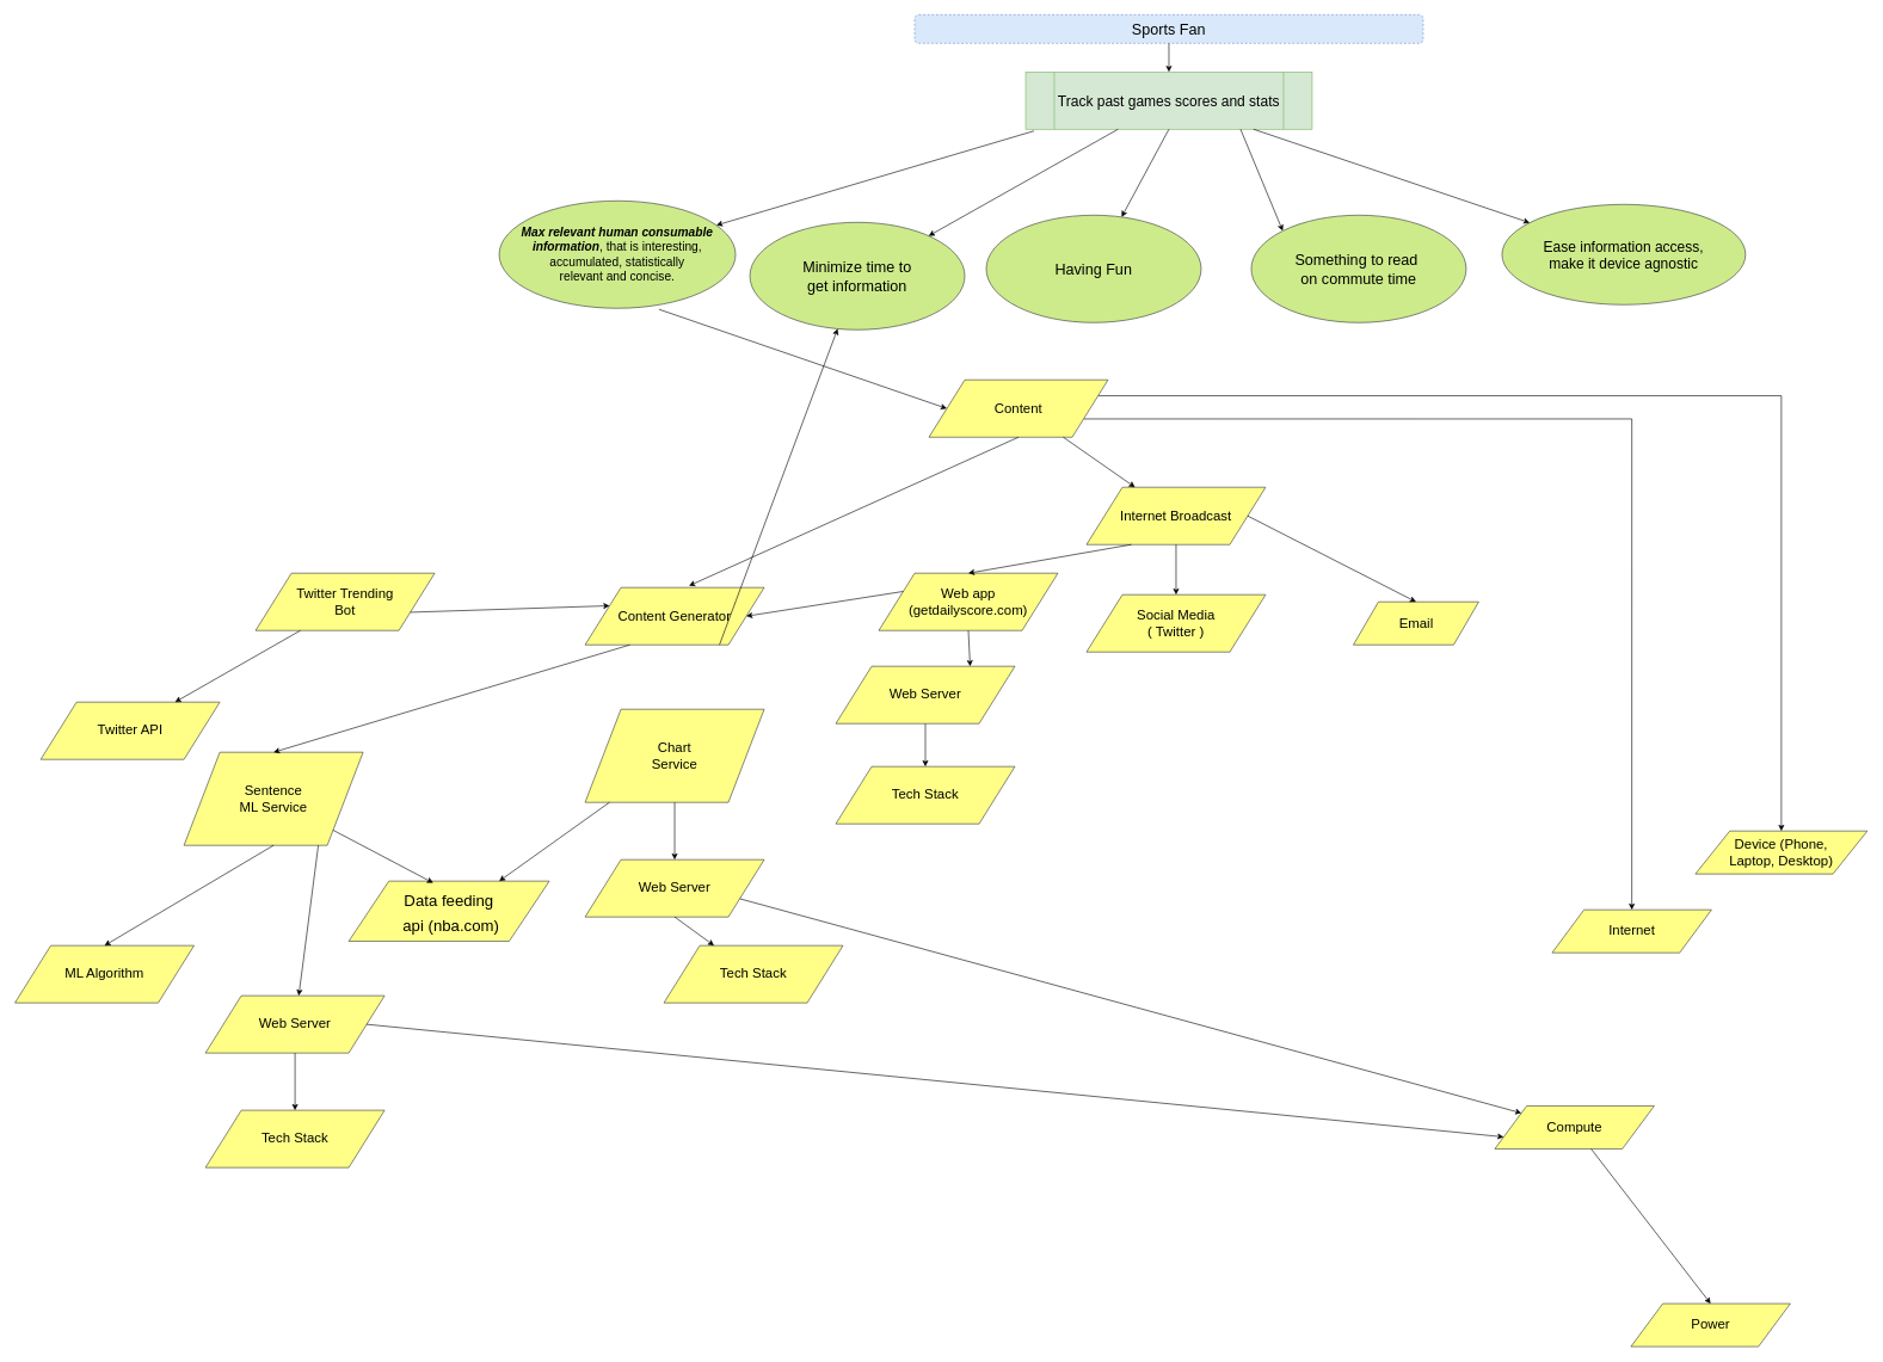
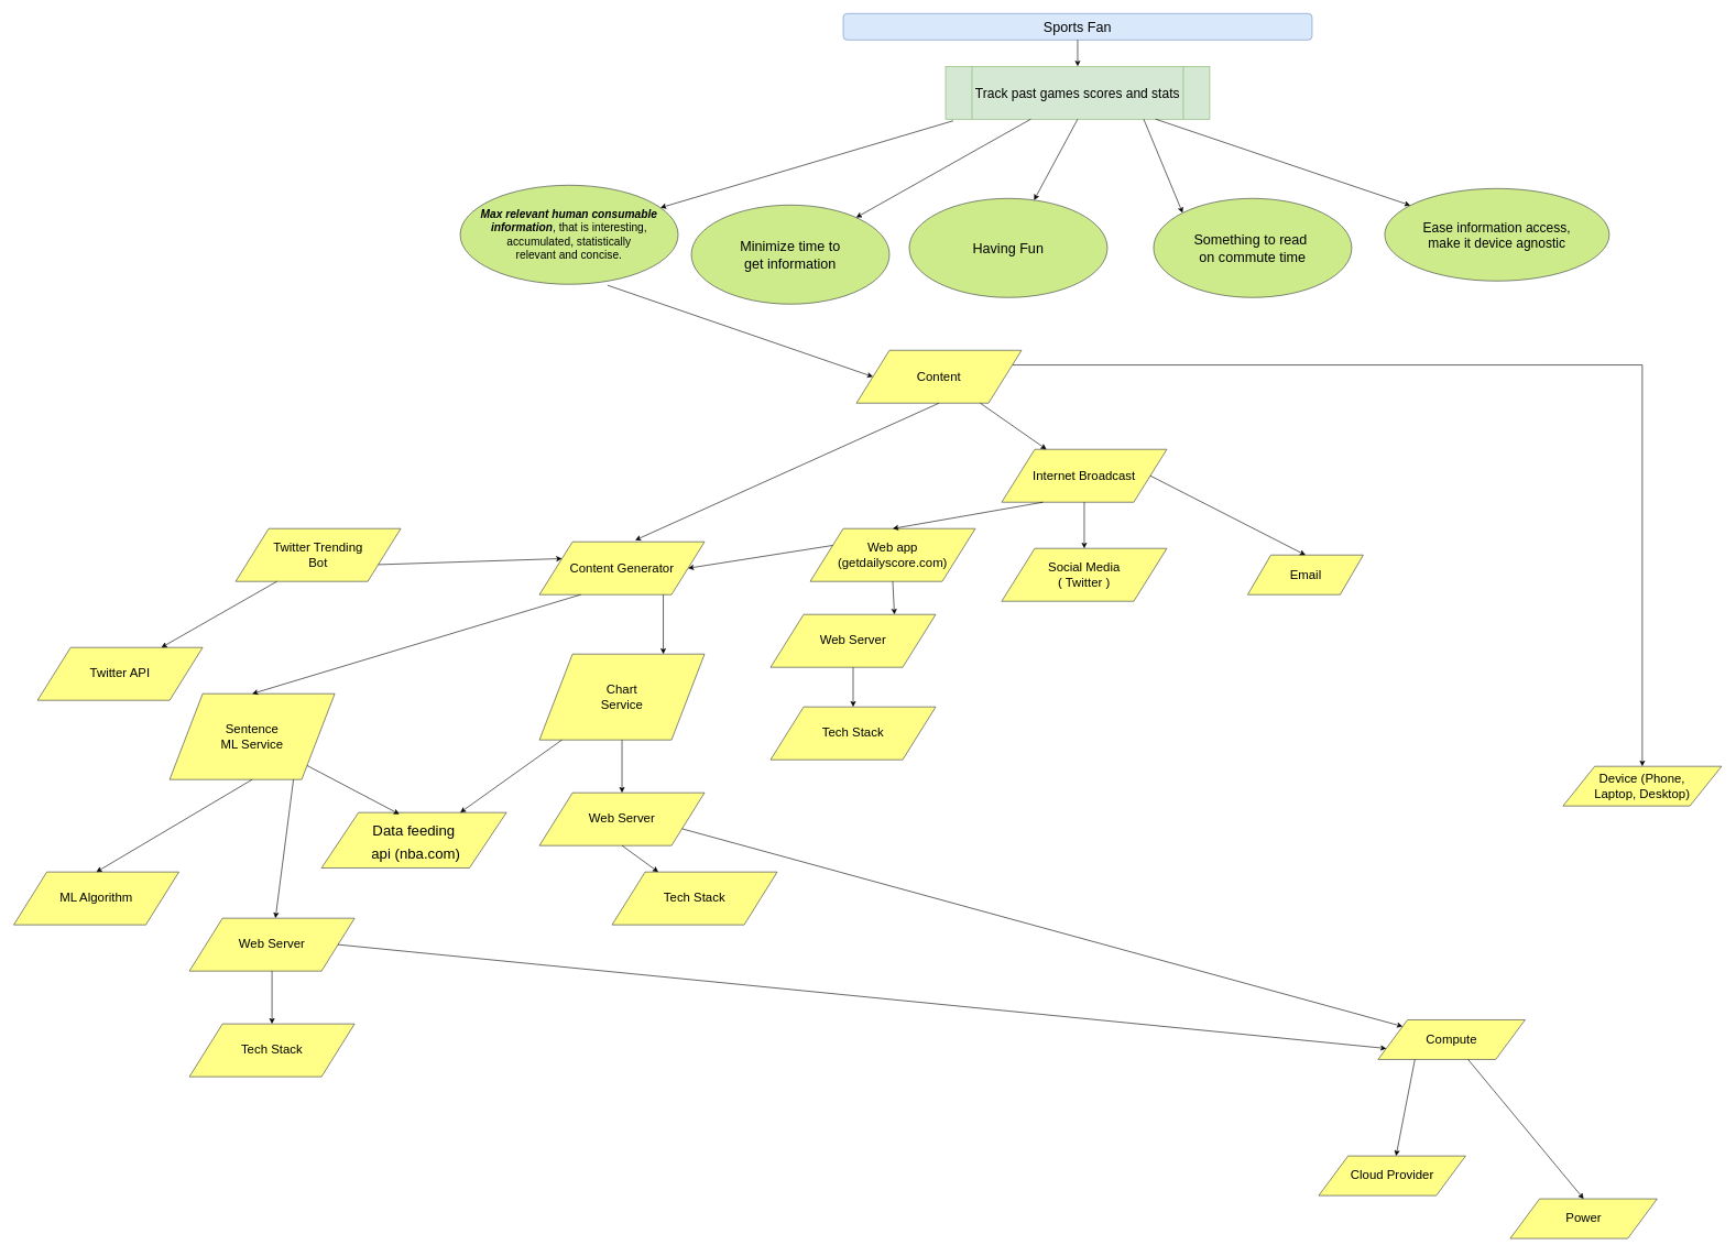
  <mxCell id="0" />
  <mxCell id="1" parent="0" />
- <mxCell id="2" value="Sports Fan" style="rounded=1;whiteSpace=wrap;html=1;fillColor=#dae8fc;strokeColor=#6c8ebf;fontSize=21;dashed=1;" parent="1" vertex="1"><mxGeometry x="1276" y="20" width="710" height="40" as="geometry" /></mxCell>
+ <mxCell id="2" value="Sports Fan" style="rounded=1;whiteSpace=wrap;html=1;fillColor=#dae8fc;strokeColor=#6c8ebf;fontSize=21;" parent="1" vertex="1"><mxGeometry x="1276" y="20" width="710" height="40" as="geometry" /></mxCell>
  <mxCell id="3" value="Track past games scores and stats" style="shape=process;whiteSpace=wrap;html=1;backgroundOutline=1;fillColor=#d5e8d4;strokeColor=#82b366;fontSize=20;fontStyle=0" parent="1" vertex="1"><mxGeometry x="1431" y="100" width="400" height="80" as="geometry" /></mxCell>
  <mxCell id="4" value="&lt;span style=&quot;font-size: 17px&quot;&gt;&lt;b style=&quot;font-style: italic ; font-size: 17px&quot;&gt;Max relevant human consumable &lt;br&gt;information&lt;/b&gt;&lt;/span&gt;, that is interesting, accumulated, statistically &lt;br&gt;relevant and concise." style="ellipse;whiteSpace=wrap;html=1;fillColor=#cdeb8b;strokeColor=#36393d;fontSize=17;" parent="1" vertex="1"><mxGeometry x="696" y="280" width="330" height="150" as="geometry" /></mxCell>
  <mxCell id="5" value="Minimize time to &lt;br&gt;get information" style="ellipse;whiteSpace=wrap;html=1;fillColor=#cdeb8b;strokeColor=#36393d;fontSize=21;" parent="1" vertex="1"><mxGeometry x="1046" y="310" width="300" height="150" as="geometry" /></mxCell>
  <mxCell id="6" value="Ease information access, &lt;br&gt;make it device agnostic" style="ellipse;whiteSpace=wrap;html=1;fillColor=#cdeb8b;strokeColor=#36393d;fontSize=20;" parent="1" vertex="1"><mxGeometry x="2096" y="285" width="340" height="140" as="geometry" /></mxCell>
  <mxCell id="7" value="" style="endArrow=classic;html=1;exitX=0.029;exitY=1.03;exitDx=0;exitDy=0;exitPerimeter=0;" parent="1" source="3" target="4" edge="1"><mxGeometry width="50" height="50" relative="1" as="geometry"><mxPoint x="1116" y="480" as="sourcePoint" /><mxPoint x="906" y="790" as="targetPoint" /></mxGeometry></mxCell>
  <mxCell id="8" value="" style="endArrow=classic;html=1;" parent="1" source="3" target="5" edge="1"><mxGeometry width="50" height="50" relative="1" as="geometry"><mxPoint x="846" y="720" as="sourcePoint" /><mxPoint x="896" y="670" as="targetPoint" /></mxGeometry></mxCell>
  <mxCell id="9" value="" style="endArrow=classic;html=1;" parent="1" source="3" target="6" edge="1"><mxGeometry width="50" height="50" relative="1" as="geometry"><mxPoint x="846" y="720" as="sourcePoint" /><mxPoint x="896" y="670" as="targetPoint" /></mxGeometry></mxCell>
  <mxCell id="10" value="" style="endArrow=classic;html=1;fontSize=19;" parent="1" source="2" target="3" edge="1"><mxGeometry width="50" height="50" relative="1" as="geometry"><mxPoint x="886" y="420" as="sourcePoint" /><mxPoint x="936" y="370" as="targetPoint" /></mxGeometry></mxCell>
  <mxCell id="11" value="Email" style="shape=parallelogram;perimeter=parallelogramPerimeter;whiteSpace=wrap;html=1;fontSize=19;fillColor=#ffff88;strokeColor=#36393d;" parent="1" vertex="1"><mxGeometry x="1888.5" y="840" width="175" height="60" as="geometry" /></mxCell>
  <mxCell id="12" value="Device (Phone, &lt;br&gt;Laptop, Desktop)" style="shape=parallelogram;perimeter=parallelogramPerimeter;whiteSpace=wrap;html=1;fontSize=19;fillColor=#ffff88;strokeColor=#36393d;" parent="1" vertex="1"><mxGeometry x="2366" y="1160" width="240" height="60" as="geometry" /></mxCell>
- <mxCell id="13" value="Internet" style="shape=parallelogram;perimeter=parallelogramPerimeter;whiteSpace=wrap;html=1;fontSize=19;fillColor=#ffff88;strokeColor=#36393d;" parent="1" vertex="1"><mxGeometry x="2166" y="1270" width="222.5" height="60" as="geometry" /></mxCell>
  <mxCell id="14" value="&lt;font style=&quot;font-size: 22px&quot;&gt;Data feeding&lt;br&gt;&amp;nbsp;api (nba.com)&lt;/font&gt;" style="shape=parallelogram;perimeter=parallelogramPerimeter;whiteSpace=wrap;html=1;fontSize=29;fillColor=#ffff88;strokeColor=#36393d;" parent="1" vertex="1"><mxGeometry x="486" y="1230" width="280" height="83.91" as="geometry" /></mxCell>
  <mxCell id="15" value="Web app &lt;br&gt;(getdailyscore.com)" style="shape=parallelogram;perimeter=parallelogramPerimeter;whiteSpace=wrap;html=1;fontSize=19;fillColor=#ffff88;strokeColor=#36393d;" parent="1" vertex="1"><mxGeometry x="1226" y="800" width="250" height="80" as="geometry" /></mxCell>
  <mxCell id="16" value="Having Fun" style="ellipse;whiteSpace=wrap;html=1;fillColor=#cdeb8b;strokeColor=#36393d;fontSize=21;" parent="1" vertex="1"><mxGeometry x="1376" y="300" width="300" height="150" as="geometry" /></mxCell>
  <mxCell id="17" value="Something to read&amp;nbsp;&lt;br&gt;on commute time" style="ellipse;whiteSpace=wrap;html=1;fillColor=#cdeb8b;strokeColor=#36393d;fontSize=21;" parent="1" vertex="1"><mxGeometry x="1746" y="300" width="300" height="150" as="geometry" /></mxCell>
  <mxCell id="18" value="" style="endArrow=classic;html=1;exitX=0.5;exitY=1;exitDx=0;exitDy=0;" parent="1" source="3" target="16" edge="1"><mxGeometry width="50" height="50" relative="1" as="geometry"><mxPoint x="946" y="640" as="sourcePoint" /><mxPoint x="996" y="590" as="targetPoint" /></mxGeometry></mxCell>
  <mxCell id="19" value="" style="endArrow=classic;html=1;exitX=0.75;exitY=1;exitDx=0;exitDy=0;entryX=0;entryY=0;entryDx=0;entryDy=0;" parent="1" source="3" target="17" edge="1"><mxGeometry width="50" height="50" relative="1" as="geometry"><mxPoint x="1586" y="600" as="sourcePoint" /><mxPoint x="1636" y="550" as="targetPoint" /></mxGeometry></mxCell>
  <mxCell id="20" style="edgeStyle=orthogonalEdgeStyle;rounded=0;orthogonalLoop=1;jettySize=auto;html=1;exitX=1;exitY=0.25;exitDx=0;exitDy=0;entryX=0.5;entryY=0;entryDx=0;entryDy=0;" parent="1" source="22" target="12" edge="1"><mxGeometry relative="1" as="geometry" /></mxCell>
- <mxCell id="21" style="edgeStyle=orthogonalEdgeStyle;rounded=0;orthogonalLoop=1;jettySize=auto;html=1;exitX=1;exitY=0.75;exitDx=0;exitDy=0;entryX=0.5;entryY=0;entryDx=0;entryDy=0;" parent="1" source="22" target="13" edge="1"><mxGeometry relative="1" as="geometry" /></mxCell>
  <mxCell id="22" value="Content" style="shape=parallelogram;perimeter=parallelogramPerimeter;whiteSpace=wrap;html=1;fontSize=19;fillColor=#ffff88;strokeColor=#36393d;" parent="1" vertex="1"><mxGeometry x="1296" y="530" width="250" height="80" as="geometry" /></mxCell>
  <mxCell id="23" value="Internet Broadcast" style="shape=parallelogram;perimeter=parallelogramPerimeter;whiteSpace=wrap;html=1;fontSize=19;fillColor=#ffff88;strokeColor=#36393d;" parent="1" vertex="1"><mxGeometry x="1516" y="680" width="250" height="80" as="geometry" /></mxCell>
  <mxCell id="24" value="Social Media &lt;br&gt;( Twitter )" style="shape=parallelogram;perimeter=parallelogramPerimeter;whiteSpace=wrap;html=1;fontSize=19;fillColor=#ffff88;strokeColor=#36393d;" parent="1" vertex="1"><mxGeometry x="1516" width="250" height="80" as="geometry" y="830" /></mxCell>
  <mxCell id="25" value="Content Generator" style="shape=parallelogram;perimeter=parallelogramPerimeter;whiteSpace=wrap;html=1;fontSize=19;fillColor=#ffff88;strokeColor=#36393d;" parent="1" vertex="1"><mxGeometry x="816" y="820" width="250" height="80" as="geometry" /></mxCell>
  <mxCell id="26" value="Chart&lt;br&gt;Service" style="shape=parallelogram;perimeter=parallelogramPerimeter;whiteSpace=wrap;html=1;fontSize=19;fillColor=#ffff88;strokeColor=#36393d;" parent="1" vertex="1"><mxGeometry x="816" y="990" width="250" height="130" as="geometry" /></mxCell>
  <mxCell id="27" value="Web Server" style="shape=parallelogram;perimeter=parallelogramPerimeter;whiteSpace=wrap;html=1;fontSize=19;fillColor=#ffff88;strokeColor=#36393d;" parent="1" vertex="1"><mxGeometry x="1166" y="930" width="250" height="80" as="geometry" /></mxCell>
  <mxCell id="28" value="Tech Stack" style="shape=parallelogram;perimeter=parallelogramPerimeter;whiteSpace=wrap;html=1;fontSize=19;fillColor=#ffff88;strokeColor=#36393d;" parent="1" vertex="1"><mxGeometry x="1166" y="1070" width="250" height="80" as="geometry" /></mxCell>
  <mxCell id="29" value="Web Server" style="shape=parallelogram;perimeter=parallelogramPerimeter;whiteSpace=wrap;html=1;fontSize=19;fillColor=#ffff88;strokeColor=#36393d;" parent="1" vertex="1"><mxGeometry x="816" y="1200" width="250" height="80" as="geometry" /></mxCell>
  <mxCell id="30" value="Tech Stack" style="shape=parallelogram;perimeter=parallelogramPerimeter;whiteSpace=wrap;html=1;fontSize=19;fillColor=#ffff88;strokeColor=#36393d;" parent="1" vertex="1"><mxGeometry x="926" y="1320" width="250" height="80" as="geometry" /></mxCell>
  <mxCell id="31" value="Compute" style="shape=parallelogram;perimeter=parallelogramPerimeter;whiteSpace=wrap;html=1;fontSize=19;fillColor=#ffff88;strokeColor=#36393d;" parent="1" vertex="1"><mxGeometry x="2086" y="1543.91" width="222.5" height="60" as="geometry" /></mxCell>
- <mxCell id="32" value="Power" style="shape=parallelogram;perimeter=parallelogramPerimeter;whiteSpace=wrap;html=1;fontSize=19;fillColor=#ffff88;strokeColor=#36393d;" parent="1" vertex="1"><mxGeometry x="2276" y="1820" width="222.5" height="60" as="geometry" /></mxCell>
+ <mxCell id="32" value="Power" style="shape=parallelogram;perimeter=parallelogramPerimeter;whiteSpace=wrap;html=1;fontSize=19;fillColor=#ffff88;strokeColor=#36393d;" parent="1" vertex="1"><mxGeometry x="2286" y="1815" width="222.5" height="60" as="geometry" /></mxCell>
  <mxCell id="33" value="Sentence &lt;br&gt;ML Service" style="shape=parallelogram;perimeter=parallelogramPerimeter;whiteSpace=wrap;html=1;fontSize=19;fillColor=#ffff88;strokeColor=#36393d;" parent="1" vertex="1"><mxGeometry x="256" y="1050" width="250" height="130" as="geometry" /></mxCell>
  <mxCell id="34" value="Web Server" style="shape=parallelogram;perimeter=parallelogramPerimeter;whiteSpace=wrap;html=1;fontSize=19;fillColor=#ffff88;strokeColor=#36393d;" parent="1" vertex="1"><mxGeometry x="286" y="1390" width="250" height="80" as="geometry" /></mxCell>
  <mxCell id="35" value="Tech Stack" style="shape=parallelogram;perimeter=parallelogramPerimeter;whiteSpace=wrap;html=1;fontSize=19;fillColor=#ffff88;strokeColor=#36393d;" parent="1" vertex="1"><mxGeometry x="286" y="1550" width="250" height="80" as="geometry" /></mxCell>
  <mxCell id="36" value="Twitter Trending&lt;br&gt;Bot" style="shape=parallelogram;perimeter=parallelogramPerimeter;whiteSpace=wrap;html=1;fontSize=19;fillColor=#ffff88;strokeColor=#36393d;" parent="1" vertex="1"><mxGeometry x="356" y="800" width="250" height="80" as="geometry" /></mxCell>
  <mxCell id="37" value="ML Algorithm" style="shape=parallelogram;perimeter=parallelogramPerimeter;whiteSpace=wrap;html=1;fontSize=19;fillColor=#ffff88;strokeColor=#36393d;" parent="1" vertex="1"><mxGeometry x="20" y="1320" width="250" height="80" as="geometry" /></mxCell>
  <mxCell id="38" value="Twitter API" style="shape=parallelogram;perimeter=parallelogramPerimeter;whiteSpace=wrap;html=1;fontSize=19;fillColor=#ffff88;strokeColor=#36393d;" parent="1" vertex="1"><mxGeometry x="56" y="980" width="250" height="80" as="geometry" /></mxCell>
  <mxCell id="39" value="" style="endArrow=classic;html=1;exitX=0.676;exitY=1.01;exitDx=0;exitDy=0;exitPerimeter=0;entryX=0;entryY=0.5;entryDx=0;entryDy=0;" parent="1" source="4" target="22" edge="1"><mxGeometry width="50" height="50" relative="1" as="geometry"><mxPoint x="936" y="620" as="sourcePoint" /><mxPoint x="986" y="570" as="targetPoint" /></mxGeometry></mxCell>
  <mxCell id="40" value="" style="endArrow=classic;html=1;exitX=0.5;exitY=1;exitDx=0;exitDy=0;entryX=0.58;entryY=-0.031;entryDx=0;entryDy=0;entryPerimeter=0;" parent="1" source="22" target="25" edge="1"><mxGeometry width="50" height="50" relative="1" as="geometry"><mxPoint x="1076" y="690" as="sourcePoint" /><mxPoint x="1126" y="640" as="targetPoint" /></mxGeometry></mxCell>
  <mxCell id="41" value="" style="endArrow=classic;html=1;exitX=0.75;exitY=1;exitDx=0;exitDy=0;" parent="1" source="22" target="23" edge="1"><mxGeometry width="50" height="50" relative="1" as="geometry"><mxPoint x="2086" y="630" as="sourcePoint" /><mxPoint x="2136" y="580" as="targetPoint" /></mxGeometry></mxCell>
  <mxCell id="42" value="" style="endArrow=classic;html=1;exitX=0.5;exitY=1;exitDx=0;exitDy=0;" parent="1" source="23" target="24" edge="1"><mxGeometry width="50" height="50" relative="1" as="geometry"><mxPoint x="2036" y="750" as="sourcePoint" /><mxPoint x="2086" y="700" as="targetPoint" /></mxGeometry></mxCell>
  <mxCell id="43" value="" style="endArrow=classic;html=1;exitX=1;exitY=0.5;exitDx=0;exitDy=0;entryX=0.5;entryY=0;entryDx=0;entryDy=0;" parent="1" source="23" target="11" edge="1"><mxGeometry width="50" height="50" relative="1" as="geometry"><mxPoint x="1956" y="780" as="sourcePoint" /><mxPoint x="2006" y="730" as="targetPoint" /></mxGeometry></mxCell>
  <mxCell id="44" value="" style="endArrow=classic;html=1;exitX=0.25;exitY=1;exitDx=0;exitDy=0;entryX=0.5;entryY=0;entryDx=0;entryDy=0;" parent="1" source="23" target="15" edge="1"><mxGeometry width="50" height="50" relative="1" as="geometry"><mxPoint x="1336" as="sourcePoint" y="830" /><mxPoint x="1386" y="780" as="targetPoint" /></mxGeometry></mxCell>
  <mxCell id="45" value="" style="endArrow=classic;html=1;exitX=0.5;exitY=1;exitDx=0;exitDy=0;entryX=0.75;entryY=0;entryDx=0;entryDy=0;" parent="1" source="15" target="27" edge="1"><mxGeometry width="50" height="50" relative="1" as="geometry"><mxPoint x="1636" y="1170" as="sourcePoint" /><mxPoint x="1686" y="1120" as="targetPoint" /></mxGeometry></mxCell>
  <mxCell id="46" value="" style="endArrow=classic;html=1;exitX=0.5;exitY=1;exitDx=0;exitDy=0;entryX=0.5;entryY=0;entryDx=0;entryDy=0;" parent="1" source="27" target="28" edge="1"><mxGeometry width="50" height="50" relative="1" as="geometry"><mxPoint x="1616" y="1280" as="sourcePoint" /><mxPoint x="1666" y="1230" as="targetPoint" /></mxGeometry></mxCell>
  <mxCell id="47" value="" style="endArrow=classic;html=1;exitX=0.25;exitY=1;exitDx=0;exitDy=0;entryX=0.5;entryY=0;entryDx=0;entryDy=0;" parent="1" source="25" target="33" edge="1"><mxGeometry width="50" height="50" relative="1" as="geometry"><mxPoint x="216" y="1140" as="sourcePoint" /><mxPoint x="266" y="1090" as="targetPoint" /></mxGeometry></mxCell>
- <mxCell id="48" value="" style="endArrow=classic;html=1;exitX=0.75;exitY=1;exitDx=0;exitDy=0;" parent="1" source="25" target="5" edge="1"><mxGeometry width="50" height="50" relative="1" as="geometry"><mxPoint x="1116" y="930" as="sourcePoint" /><mxPoint x="1166" y="880" as="targetPoint" /></mxGeometry></mxCell>
+ <mxCell id="48" value="" style="endArrow=classic;html=1;exitX=0.75;exitY=1;exitDx=0;exitDy=0;entryX=0.75;entryY=0;entryDx=0;entryDy=0;" parent="1" source="25" target="26" edge="1"><mxGeometry width="50" height="50" relative="1" as="geometry"><mxPoint x="1116" y="930" as="sourcePoint" /><mxPoint x="1166" y="880" as="targetPoint" /></mxGeometry></mxCell>
  <mxCell id="49" value="" style="endArrow=classic;html=1;exitX=0.5;exitY=1;exitDx=0;exitDy=0;" parent="1" source="26" target="29" edge="1"><mxGeometry width="50" height="50" relative="1" as="geometry"><mxPoint x="1206" y="1750" as="sourcePoint" /><mxPoint x="1256" y="1700" as="targetPoint" /></mxGeometry></mxCell>
  <mxCell id="50" value="" style="endArrow=classic;html=1;exitX=0.5;exitY=1;exitDx=0;exitDy=0;entryX=0.5;entryY=0;entryDx=0;entryDy=0;" parent="1" source="33" target="37" edge="1"><mxGeometry width="50" height="50" relative="1" as="geometry"><mxPoint x="306" y="1740" as="sourcePoint" /><mxPoint x="356" y="1690" as="targetPoint" /></mxGeometry></mxCell>
  <mxCell id="51" value="" style="endArrow=classic;html=1;exitX=0.75;exitY=1;exitDx=0;exitDy=0;" parent="1" source="33" target="34" edge="1"><mxGeometry width="50" height="50" relative="1" as="geometry"><mxPoint x="286" y="1730" as="sourcePoint" /><mxPoint x="336" y="1680" as="targetPoint" /></mxGeometry></mxCell>
  <mxCell id="52" value="" style="endArrow=classic;html=1;exitX=0.25;exitY=1;exitDx=0;exitDy=0;entryX=0.75;entryY=0;entryDx=0;entryDy=0;" parent="1" source="36" target="38" edge="1"><mxGeometry width="50" height="50" relative="1" as="geometry"><mxPoint x="-24" y="1600" as="sourcePoint" /><mxPoint x="26" y="1550" as="targetPoint" /></mxGeometry></mxCell>
  <mxCell id="53" value="" style="endArrow=classic;html=1;entryX=0.5;entryY=0;entryDx=0;entryDy=0;" parent="1" source="34" target="35" edge="1"><mxGeometry width="50" height="50" relative="1" as="geometry"><mxPoint x="536" y="1810" as="sourcePoint" /><mxPoint x="586" y="1760" as="targetPoint" /></mxGeometry></mxCell>
  <mxCell id="54" value="" style="endArrow=classic;html=1;exitX=0.5;exitY=1;exitDx=0;exitDy=0;" parent="1" source="29" target="30" edge="1"><mxGeometry width="50" height="50" relative="1" as="geometry"><mxPoint x="1316" y="1610" as="sourcePoint" /><mxPoint x="1366" y="1560" as="targetPoint" /></mxGeometry></mxCell>
  <mxCell id="55" value="" style="endArrow=classic;html=1;exitX=1;exitY=0.75;exitDx=0;exitDy=0;entryX=0;entryY=0;entryDx=0;entryDy=0;" parent="1" source="29" target="31" edge="1"><mxGeometry width="50" height="50" relative="1" as="geometry"><mxPoint x="1226" y="1490" as="sourcePoint" /><mxPoint x="1276" y="1440" as="targetPoint" /></mxGeometry></mxCell>
  <mxCell id="56" value="" style="endArrow=classic;html=1;exitX=1;exitY=0.5;exitDx=0;exitDy=0;entryX=0;entryY=0.75;entryDx=0;entryDy=0;" parent="1" source="34" target="31" edge="1"><mxGeometry width="50" height="50" relative="1" as="geometry"><mxPoint x="826" y="1460" as="sourcePoint" /><mxPoint x="1026" y="1520" as="targetPoint" /></mxGeometry></mxCell>
+ <mxCell id="57" value="Cloud Provider" style="shape=parallelogram;perimeter=parallelogramPerimeter;whiteSpace=wrap;html=1;fontSize=19;fillColor=#ffff88;strokeColor=#36393d;" parent="1" vertex="1"><mxGeometry x="1996" y="1750" width="222.5" height="60" as="geometry" /></mxCell>
+ <mxCell id="58" value="" style="endArrow=classic;html=1;exitX=0.25;exitY=1;exitDx=0;exitDy=0;" parent="1" source="31" target="57" edge="1"><mxGeometry width="50" height="50" relative="1" as="geometry"><mxPoint x="1766" y="1770" as="sourcePoint" /><mxPoint x="1816" y="1720" as="targetPoint" /></mxGeometry></mxCell>
  <mxCell id="59" value="" style="endArrow=classic;html=1;entryX=0.5;entryY=0;entryDx=0;entryDy=0;" parent="1" source="31" target="32" edge="1"><mxGeometry width="50" height="50" relative="1" as="geometry"><mxPoint x="2296" y="1740" as="sourcePoint" /><mxPoint x="2346" y="1690" as="targetPoint" /></mxGeometry></mxCell>
  <mxCell id="60" value="" style="endArrow=classic;html=1;exitX=0;exitY=0.25;exitDx=0;exitDy=0;entryX=1;entryY=0.5;entryDx=0;entryDy=0;" edge="1" parent="1" source="15" target="25"><mxGeometry width="50" height="50" relative="1" as="geometry"><mxPoint x="1146" y="820" as="sourcePoint" /><mxPoint x="1196" y="770" as="targetPoint" /></mxGeometry></mxCell>
  <mxCell id="61" value="" style="endArrow=classic;html=1;exitX=1;exitY=0.75;exitDx=0;exitDy=0;entryX=0;entryY=0.25;entryDx=0;entryDy=0;" edge="1" parent="1" source="36" target="25"><mxGeometry width="50" height="50" relative="1" as="geometry"><mxPoint x="726" y="750" as="sourcePoint" /><mxPoint x="776" y="700" as="targetPoint" /></mxGeometry></mxCell>
  <mxCell id="62" value="" style="endArrow=classic;html=1;entryX=0.421;entryY=0.029;entryDx=0;entryDy=0;entryPerimeter=0;" edge="1" parent="1" source="33" target="14"><mxGeometry width="50" height="50" relative="1" as="geometry"><mxPoint x="616" y="1180" as="sourcePoint" /><mxPoint x="666" y="1130" as="targetPoint" /></mxGeometry></mxCell>
  <mxCell id="63" value="" style="endArrow=classic;html=1;entryX=0.75;entryY=0;entryDx=0;entryDy=0;" edge="1" parent="1" source="26" target="14"><mxGeometry width="50" height="50" relative="1" as="geometry"><mxPoint x="636" y="1170" as="sourcePoint" /><mxPoint x="686" y="1120" as="targetPoint" /></mxGeometry></mxCell>
